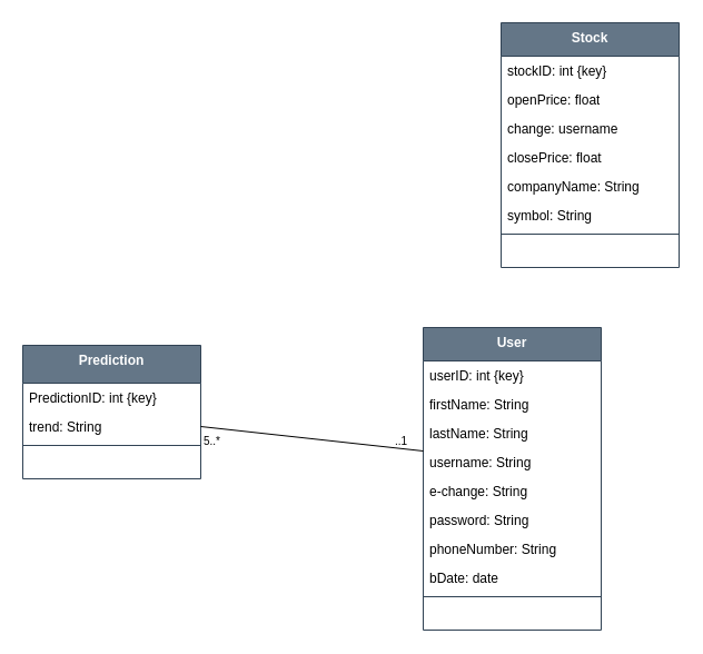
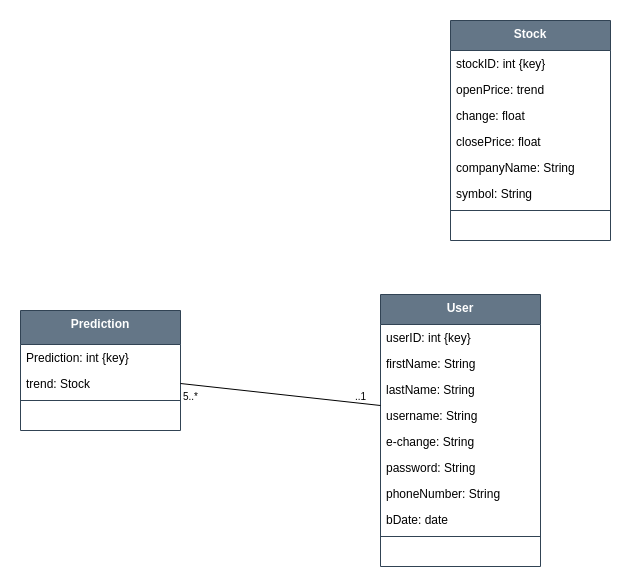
  <mxCell id="0" />
  <mxCell id="1" parent="0" />
  <mxCell id="2" value="&lt;div&gt;User&lt;br&gt;&lt;/div&gt;" style="swimlane;fontStyle=1;align=center;verticalAlign=top;childLayout=stackLayout;horizontal=1;startSize=30;horizontalStack=0;resizeParent=1;resizeParentMax=0;resizeLast=0;collapsible=1;marginBottom=0;whiteSpace=wrap;html=1;fillColor=#647687;strokeColor=#314354;fontColor=#ffffff;" parent="1" vertex="1"><mxGeometry x="380" y="294" width="160" height="272" as="geometry" /></mxCell>
  <mxCell id="3" value="userID: int {key}" style="text;strokeColor=none;fillColor=none;align=left;verticalAlign=top;spacingLeft=4;spacingRight=4;overflow=hidden;rotatable=0;points=[[0,0.5],[1,0.5]];portConstraint=eastwest;whiteSpace=wrap;html=1;" parent="2" vertex="1"><mxGeometry y="30" width="160" height="26" as="geometry" /></mxCell>
  <mxCell id="4" value="firstName: String" style="text;strokeColor=none;fillColor=none;align=left;verticalAlign=top;spacingLeft=4;spacingRight=4;overflow=hidden;rotatable=0;points=[[0,0.5],[1,0.5]];portConstraint=eastwest;whiteSpace=wrap;html=1;" parent="2" vertex="1"><mxGeometry y="56" width="160" height="26" as="geometry" /></mxCell>
  <mxCell id="5" value="lastName: String" style="text;strokeColor=none;fillColor=none;align=left;verticalAlign=top;spacingLeft=4;spacingRight=4;overflow=hidden;rotatable=0;points=[[0,0.5],[1,0.5]];portConstraint=eastwest;whiteSpace=wrap;html=1;" parent="2" vertex="1"><mxGeometry y="82" width="160" height="26" as="geometry" /></mxCell>
  <mxCell id="6" value="username: String" style="text;strokeColor=none;fillColor=none;align=left;verticalAlign=top;spacingLeft=4;spacingRight=4;overflow=hidden;rotatable=0;points=[[0,0.5],[1,0.5]];portConstraint=eastwest;whiteSpace=wrap;html=1;" parent="2" vertex="1"><mxGeometry y="108" width="160" height="26" as="geometry" /></mxCell>
  <mxCell id="7" value="e-change: String" style="text;strokeColor=none;fillColor=none;align=left;verticalAlign=top;spacingLeft=4;spacingRight=4;overflow=hidden;rotatable=0;points=[[0,0.5],[1,0.5]];portConstraint=eastwest;whiteSpace=wrap;html=1;" parent="2" vertex="1"><mxGeometry y="134" width="160" height="26" as="geometry" /></mxCell>
  <mxCell id="8" value="password: String" style="text;strokeColor=none;fillColor=none;align=left;verticalAlign=top;spacingLeft=4;spacingRight=4;overflow=hidden;rotatable=0;points=[[0,0.5],[1,0.5]];portConstraint=eastwest;whiteSpace=wrap;html=1;" parent="2" vertex="1"><mxGeometry y="160" width="160" height="26" as="geometry" /></mxCell>
  <mxCell id="9" value="phoneNumber: String" style="text;strokeColor=none;fillColor=none;align=left;verticalAlign=top;spacingLeft=4;spacingRight=4;overflow=hidden;rotatable=0;points=[[0,0.5],[1,0.5]];portConstraint=eastwest;whiteSpace=wrap;html=1;" parent="2" vertex="1"><mxGeometry y="186" width="160" height="26" as="geometry" /></mxCell>
  <mxCell id="10" value="bDate: date" style="text;strokeColor=none;fillColor=none;align=left;verticalAlign=top;spacingLeft=4;spacingRight=4;overflow=hidden;rotatable=0;points=[[0,0.5],[1,0.5]];portConstraint=eastwest;whiteSpace=wrap;html=1;" parent="2" vertex="1"><mxGeometry y="212" width="160" height="26" as="geometry" /></mxCell>
  <mxCell id="11" value="" style="line;strokeWidth=1;fillColor=none;align=left;verticalAlign=middle;spacingTop=-1;spacingLeft=3;spacingRight=3;rotatable=0;labelPosition=right;points=[];portConstraint=eastwest;strokeColor=inherit;" parent="2" vertex="1"><mxGeometry y="238" width="160" height="8" as="geometry" /></mxCell>
  <mxCell id="12" value="&lt;div&gt;&amp;nbsp;&amp;nbsp;&amp;nbsp;&amp;nbsp;&amp;nbsp;&amp;nbsp;&amp;nbsp;&amp;nbsp;&amp;nbsp;&amp;nbsp;&amp;nbsp;&amp;nbsp;&amp;nbsp;&amp;nbsp;&amp;nbsp;&amp;nbsp;&amp;nbsp;&amp;nbsp;&amp;nbsp;&amp;nbsp;&amp;nbsp;&amp;nbsp;&amp;nbsp;&amp;nbsp;&amp;nbsp;&amp;nbsp;&amp;nbsp;&amp;nbsp;&amp;nbsp;&amp;nbsp;&amp;nbsp;&amp;nbsp;&amp;nbsp;&amp;nbsp;&amp;nbsp;&amp;nbsp;&amp;nbsp;&amp;nbsp;&amp;nbsp;&amp;nbsp;&amp;nbsp;&amp;nbsp;&amp;nbsp;&amp;nbsp;&amp;nbsp; &lt;br&gt;&lt;/div&gt;" style="text;strokeColor=none;fillColor=none;align=left;verticalAlign=top;spacingLeft=4;spacingRight=4;overflow=hidden;rotatable=0;points=[[0,0.5],[1,0.5]];portConstraint=eastwest;whiteSpace=wrap;html=1;" parent="2" vertex="1"><mxGeometry y="246" width="160" height="26" as="geometry" /></mxCell>
  <mxCell id="13" value="&lt;div&gt;Stock&lt;br&gt;&lt;/div&gt;" style="swimlane;fontStyle=1;align=center;verticalAlign=top;childLayout=stackLayout;horizontal=1;startSize=30;horizontalStack=0;resizeParent=1;resizeParentMax=0;resizeLast=0;collapsible=1;marginBottom=0;whiteSpace=wrap;html=1;fillColor=#647687;strokeColor=#314354;fontColor=#ffffff;" parent="1" vertex="1"><mxGeometry x="450" y="20" width="160" height="220" as="geometry" /></mxCell>
  <mxCell id="14" value="stockID: int {key}" style="text;strokeColor=none;fillColor=none;align=left;verticalAlign=top;spacingLeft=4;spacingRight=4;overflow=hidden;rotatable=0;points=[[0,0.5],[1,0.5]];portConstraint=eastwest;whiteSpace=wrap;html=1;" parent="13" vertex="1"><mxGeometry y="30" width="160" height="26" as="geometry" /></mxCell>
- <mxCell id="15" value="openPrice: float" style="text;strokeColor=none;fillColor=none;align=left;verticalAlign=top;spacingLeft=4;spacingRight=4;overflow=hidden;rotatable=0;points=[[0,0.5],[1,0.5]];portConstraint=eastwest;whiteSpace=wrap;html=1;" parent="13" vertex="1"><mxGeometry y="56" width="160" height="26" as="geometry" /></mxCell>
- <mxCell id="16" value="change: username" style="text;strokeColor=none;fillColor=none;align=left;verticalAlign=top;spacingLeft=4;spacingRight=4;overflow=hidden;rotatable=0;points=[[0,0.5],[1,0.5]];portConstraint=eastwest;whiteSpace=wrap;html=1;" parent="13" vertex="1"><mxGeometry y="82" width="160" height="26" as="geometry" /></mxCell>
+ <mxCell id="15" value="openPrice: trend" style="text;strokeColor=none;fillColor=none;align=left;verticalAlign=top;spacingLeft=4;spacingRight=4;overflow=hidden;rotatable=0;points=[[0,0.5],[1,0.5]];portConstraint=eastwest;whiteSpace=wrap;html=1;" parent="13" vertex="1"><mxGeometry y="56" width="160" height="26" as="geometry" /></mxCell>
+ <mxCell id="16" value="change: float" style="text;strokeColor=none;fillColor=none;align=left;verticalAlign=top;spacingLeft=4;spacingRight=4;overflow=hidden;rotatable=0;points=[[0,0.5],[1,0.5]];portConstraint=eastwest;whiteSpace=wrap;html=1;" parent="13" vertex="1"><mxGeometry y="82" width="160" height="26" as="geometry" /></mxCell>
  <mxCell id="17" value="closePrice: float" style="text;strokeColor=none;fillColor=none;align=left;verticalAlign=top;spacingLeft=4;spacingRight=4;overflow=hidden;rotatable=0;points=[[0,0.5],[1,0.5]];portConstraint=eastwest;whiteSpace=wrap;html=1;" parent="13" vertex="1"><mxGeometry y="108" width="160" height="26" as="geometry" /></mxCell>
  <mxCell id="18" value="companyName: String" style="text;strokeColor=none;fillColor=none;align=left;verticalAlign=top;spacingLeft=4;spacingRight=4;overflow=hidden;rotatable=0;points=[[0,0.5],[1,0.5]];portConstraint=eastwest;whiteSpace=wrap;html=1;" parent="13" vertex="1"><mxGeometry y="134" width="160" height="26" as="geometry" /></mxCell>
  <mxCell id="19" value="symbol: String" style="text;strokeColor=none;fillColor=none;align=left;verticalAlign=top;spacingLeft=4;spacingRight=4;overflow=hidden;rotatable=0;points=[[0,0.5],[1,0.5]];portConstraint=eastwest;whiteSpace=wrap;html=1;" parent="13" vertex="1"><mxGeometry y="160" width="160" height="26" as="geometry" /></mxCell>
  <mxCell id="20" value="" style="line;strokeWidth=1;fillColor=none;align=left;verticalAlign=middle;spacingTop=-1;spacingLeft=3;spacingRight=3;rotatable=0;labelPosition=right;points=[];portConstraint=eastwest;strokeColor=inherit;" parent="13" vertex="1"><mxGeometry y="186" width="160" height="8" as="geometry" /></mxCell>
  <mxCell id="21" value="&lt;div&gt;&amp;nbsp;&amp;nbsp;&amp;nbsp;&amp;nbsp;&amp;nbsp;&amp;nbsp;&amp;nbsp;&amp;nbsp;&amp;nbsp;&amp;nbsp;&amp;nbsp;&amp;nbsp;&amp;nbsp;&amp;nbsp;&amp;nbsp;&amp;nbsp;&amp;nbsp;&amp;nbsp;&amp;nbsp;&amp;nbsp;&amp;nbsp;&amp;nbsp;&amp;nbsp;&amp;nbsp;&amp;nbsp;&amp;nbsp;&amp;nbsp;&amp;nbsp;&amp;nbsp;&amp;nbsp;&amp;nbsp;&amp;nbsp;&amp;nbsp;&amp;nbsp;&amp;nbsp;&amp;nbsp;&amp;nbsp;&amp;nbsp;&amp;nbsp;&amp;nbsp;&amp;nbsp;&amp;nbsp;&amp;nbsp;&amp;nbsp;&amp;nbsp; &lt;br&gt;&lt;/div&gt;" style="text;strokeColor=none;fillColor=none;align=left;verticalAlign=top;spacingLeft=4;spacingRight=4;overflow=hidden;rotatable=0;points=[[0,0.5],[1,0.5]];portConstraint=eastwest;whiteSpace=wrap;html=1;" parent="13" vertex="1"><mxGeometry y="194" width="160" height="26" as="geometry" /></mxCell>
  <mxCell id="22" value="Prediction" style="swimlane;fontStyle=1;align=center;verticalAlign=top;childLayout=stackLayout;horizontal=1;startSize=34;horizontalStack=0;resizeParent=1;resizeParentMax=0;resizeLast=0;collapsible=1;marginBottom=0;whiteSpace=wrap;html=1;fillColor=#647687;strokeColor=#314354;fontColor=#ffffff;" parent="1" vertex="1"><mxGeometry x="20" y="310" width="160" height="120" as="geometry" /></mxCell>
- <mxCell id="23" value="PredictionID: int {key}" style="text;strokeColor=none;fillColor=none;align=left;verticalAlign=top;spacingLeft=4;spacingRight=4;overflow=hidden;rotatable=0;points=[[0,0.5],[1,0.5]];portConstraint=eastwest;whiteSpace=wrap;html=1;" parent="22" vertex="1"><mxGeometry y="34" width="160" height="26" as="geometry" /></mxCell>
- <mxCell id="24" value="trend: String" style="text;strokeColor=none;fillColor=none;align=left;verticalAlign=top;spacingLeft=4;spacingRight=4;overflow=hidden;rotatable=0;points=[[0,0.5],[1,0.5]];portConstraint=eastwest;whiteSpace=wrap;html=1;" parent="22" vertex="1"><mxGeometry y="60" width="160" height="26" as="geometry" /></mxCell>
+ <mxCell id="23" value="Prediction: int {key}" style="text;strokeColor=none;fillColor=none;align=left;verticalAlign=top;spacingLeft=4;spacingRight=4;overflow=hidden;rotatable=0;points=[[0,0.5],[1,0.5]];portConstraint=eastwest;whiteSpace=wrap;html=1;" parent="22" vertex="1"><mxGeometry y="34" width="160" height="26" as="geometry" /></mxCell>
+ <mxCell id="24" value="trend: Stock" style="text;strokeColor=none;fillColor=none;align=left;verticalAlign=top;spacingLeft=4;spacingRight=4;overflow=hidden;rotatable=0;points=[[0,0.5],[1,0.5]];portConstraint=eastwest;whiteSpace=wrap;html=1;" parent="22" vertex="1"><mxGeometry y="60" width="160" height="26" as="geometry" /></mxCell>
  <mxCell id="25" value="" style="line;strokeWidth=1;fillColor=none;align=left;verticalAlign=middle;spacingTop=-1;spacingLeft=3;spacingRight=3;rotatable=0;labelPosition=right;points=[];portConstraint=eastwest;strokeColor=inherit;" parent="22" vertex="1"><mxGeometry y="86" width="160" height="8" as="geometry" /></mxCell>
  <mxCell id="26" value="&lt;div&gt;&amp;nbsp;&amp;nbsp;&amp;nbsp;&amp;nbsp;&amp;nbsp;&amp;nbsp;&amp;nbsp;&amp;nbsp;&amp;nbsp;&amp;nbsp;&amp;nbsp;&amp;nbsp;&amp;nbsp;&amp;nbsp;&amp;nbsp;&amp;nbsp;&amp;nbsp;&amp;nbsp;&amp;nbsp;&amp;nbsp;&amp;nbsp;&amp;nbsp;&amp;nbsp;&amp;nbsp;&amp;nbsp;&amp;nbsp;&amp;nbsp;&amp;nbsp;&amp;nbsp;&amp;nbsp;&amp;nbsp;&amp;nbsp;&amp;nbsp;&amp;nbsp;&amp;nbsp;&amp;nbsp;&amp;nbsp;&amp;nbsp;&amp;nbsp;&amp;nbsp;&amp;nbsp;&amp;nbsp;&amp;nbsp;&amp;nbsp;&amp;nbsp; &lt;br&gt;&lt;/div&gt;" style="text;strokeColor=none;fillColor=none;align=left;verticalAlign=top;spacingLeft=4;spacingRight=4;overflow=hidden;rotatable=0;points=[[0,0.5],[1,0.5]];portConstraint=eastwest;whiteSpace=wrap;html=1;" parent="22" vertex="1"><mxGeometry y="94" width="160" height="26" as="geometry" /></mxCell>
  <mxCell id="27" value="" style="endArrow=none;html=1;rounded=0;exitX=1;exitY=0.5;exitDx=0;exitDy=0;entryX=0;entryY=0.5;entryDx=0;entryDy=0;endFill=0;" parent="1" edge="1"><mxGeometry width="50" height="50" relative="1" as="geometry"><mxPoint x="180" y="383" as="sourcePoint" /><mxPoint x="380" y="405" as="targetPoint" /></mxGeometry></mxCell>
  <mxCell id="28" value="&lt;font style=&quot;font-size: 10px;&quot;&gt;5..*&lt;/font&gt;" style="text;html=1;align=center;verticalAlign=middle;resizable=0;points=[];autosize=1;strokeColor=none;fillColor=none;" parent="1" vertex="1"><mxGeometry x="170" y="381" width="40" height="30" as="geometry" /></mxCell>
  <mxCell id="29" value="&lt;font style=&quot;font-size: 10px;&quot;&gt;..1&lt;/font&gt;" style="text;html=1;align=center;verticalAlign=middle;resizable=0;points=[];autosize=1;strokeColor=none;fillColor=none;" parent="1" vertex="1"><mxGeometry x="345" y="381" width="30" height="30" as="geometry" /></mxCell>
